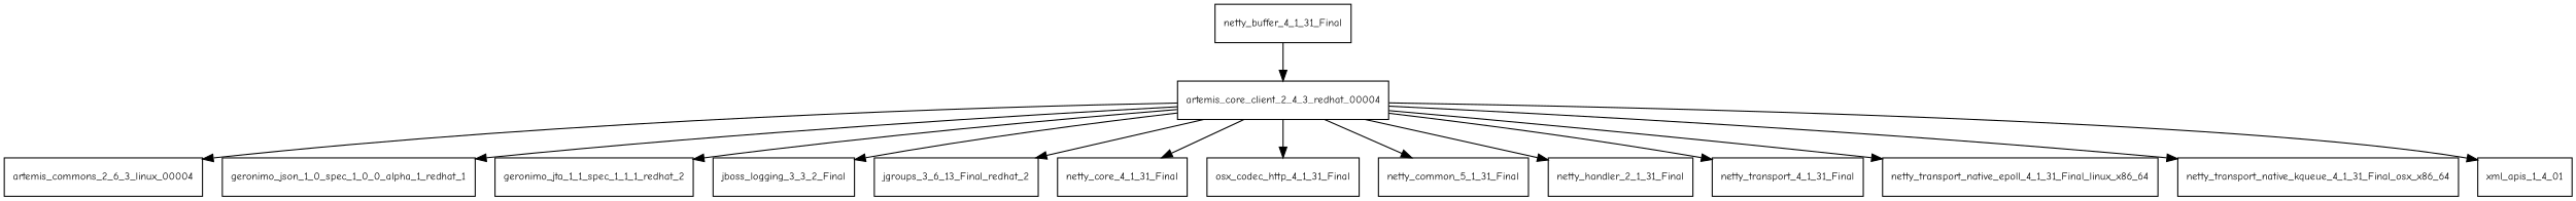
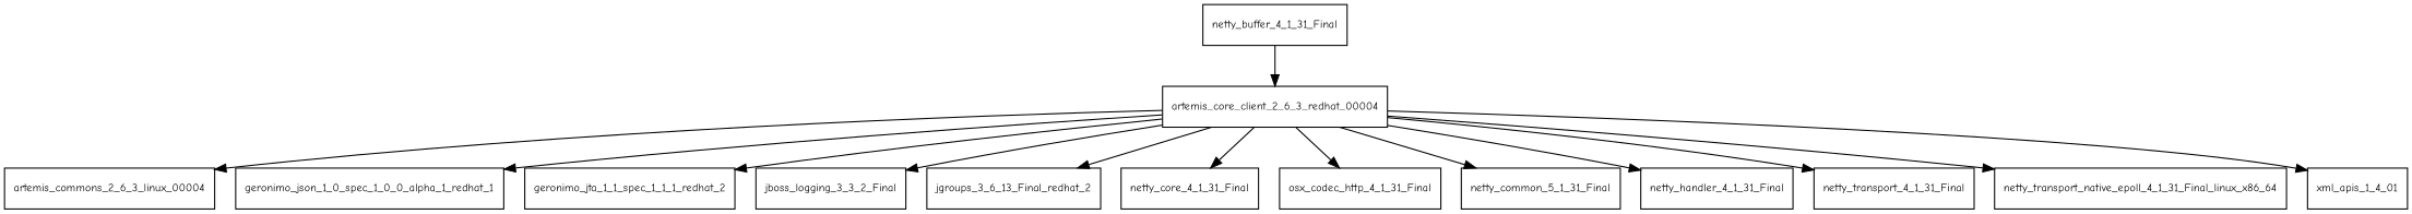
  digraph {
    fontname="Comic Neue"
    node [fontname="Comic Neue" fontsize=10.0 shape=box]
    edge [fontname="Comic Neue"]
    n1 [label=artemis_commons_2_6_3_linux_00004]
-   artemis_core_client_2_6_3_redhat_00004 [label=artemis_core_client_2_4_3_redhat_00004]
+   artemis_core_client_2_6_3_redhat_00004
    geronimo_json_1_0_spec_1_0_0_alpha_1_redhat_1
    geronimo_jta_1_1_spec_1_1_1_redhat_2
    jboss_logging_3_3_2_Final
    jgroups_3_6_13_Final_redhat_2
    n7 [label=netty_core_4_1_31_Final]
    n8 [label=osx_codec_http_4_1_31_Final]
    n9 [label=netty_common_5_1_31_Final]
-   netty_handler_4_1_31_Final [label=netty_handler_2_1_31_Final]
+   netty_handler_4_1_31_Final
    netty_transport_4_1_31_Final
    netty_transport_native_epoll_4_1_31_Final_linux_x86_64
-   netty_transport_native_kqueue_4_1_31_Final_osx_x86_64
    xml_apis_1_4_01
    netty_buffer_4_1_31_Final
    artemis_core_client_2_6_3_redhat_00004 -> n1
    artemis_core_client_2_6_3_redhat_00004 -> geronimo_json_1_0_spec_1_0_0_alpha_1_redhat_1
    artemis_core_client_2_6_3_redhat_00004 -> geronimo_jta_1_1_spec_1_1_1_redhat_2
    artemis_core_client_2_6_3_redhat_00004 -> jboss_logging_3_3_2_Final
    artemis_core_client_2_6_3_redhat_00004 -> jgroups_3_6_13_Final_redhat_2
    artemis_core_client_2_6_3_redhat_00004 -> n7
    artemis_core_client_2_6_3_redhat_00004 -> n8
    artemis_core_client_2_6_3_redhat_00004 -> n9
    artemis_core_client_2_6_3_redhat_00004 -> netty_handler_4_1_31_Final
    artemis_core_client_2_6_3_redhat_00004 -> netty_transport_4_1_31_Final
    artemis_core_client_2_6_3_redhat_00004 -> netty_transport_native_epoll_4_1_31_Final_linux_x86_64
-   artemis_core_client_2_6_3_redhat_00004 -> netty_transport_native_kqueue_4_1_31_Final_osx_x86_64
    artemis_core_client_2_6_3_redhat_00004 -> xml_apis_1_4_01
    netty_buffer_4_1_31_Final -> artemis_core_client_2_6_3_redhat_00004
  }
